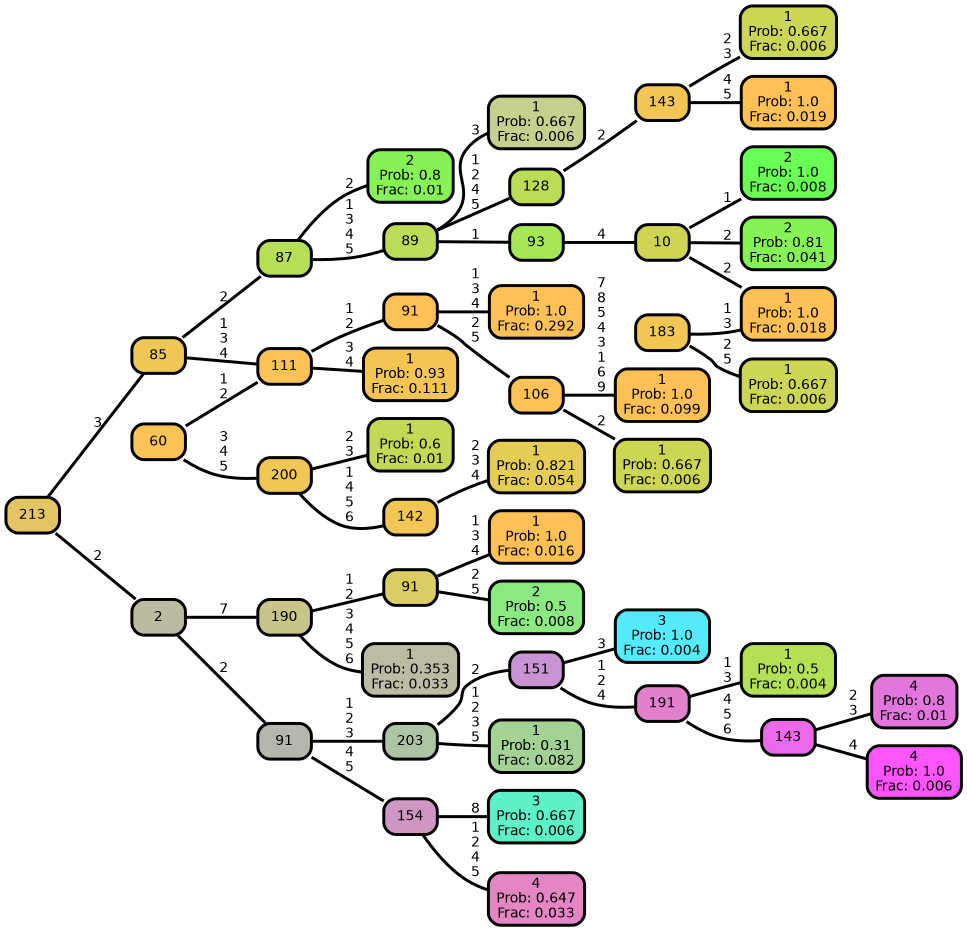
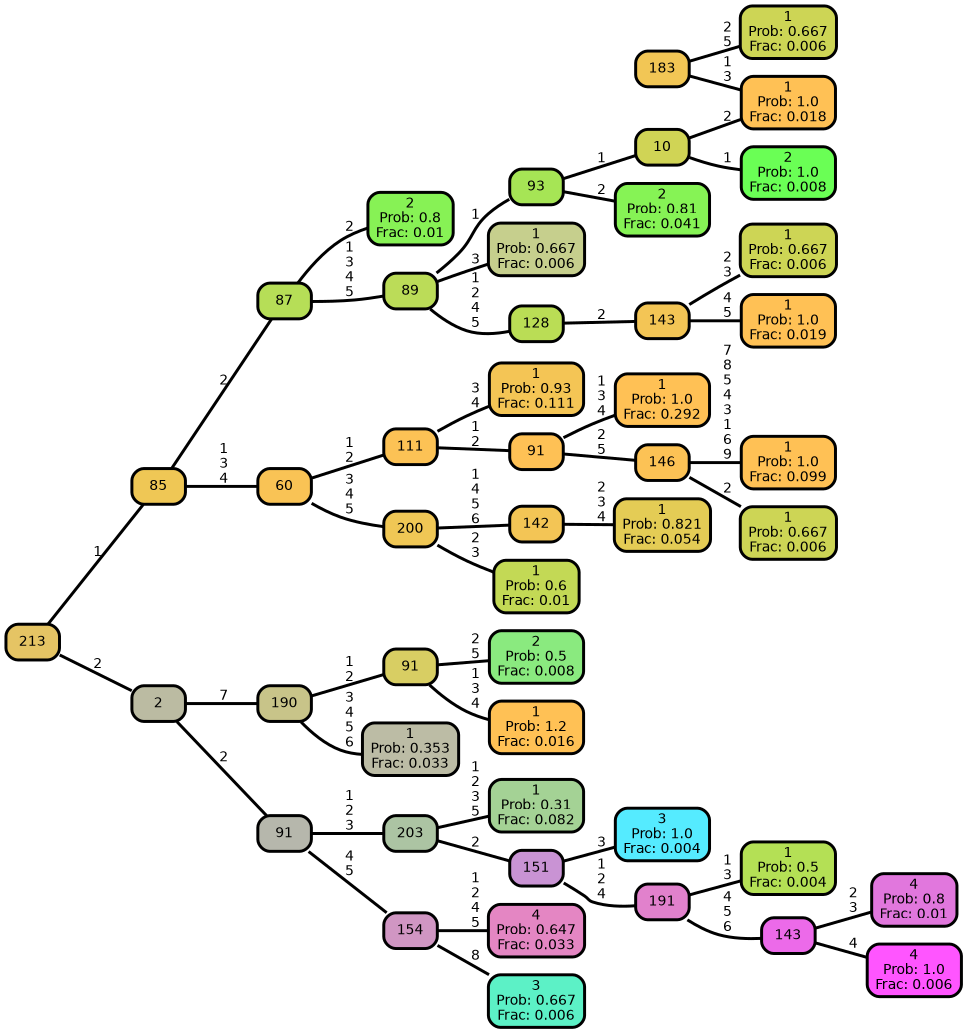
  graph {
    rankdir=LR
    ranksep="0 equally"
    splines=straight
    node [color=black fillcolor="#ffc155" fontcolor=black fontname=helvetica penwidth=3 shape=box style="filled, rounded"]
    edge [color=black fontname=helvetica penwidth=3]
    n1 [fillcolor="#87f255" label="2\nProb: 0.8\nFrac: 0.01"]
    n2 [fillcolor="#b6de57" label=87]
    n3 [fillcolor="#bbdc58" label=89]
    n4 [fillcolor="#c6cf8d" label="1\nProb: 0.667\nFrac: 0.006"]
    n5 [fillcolor="#badd55" label=128]
    n6 [fillcolor="#a6e555" label=93]
    n7 [fillcolor="#f3c555" label=143]
    n8 [fillcolor="#6aff55" label="2\nProb: 1.0\nFrac: 0.008"]
    n9 [fillcolor="#d0d455" label=10]
    n10 [label="1\nProb: 1.0\nFrac: 0.018"]
    n11 [fillcolor="#f2c655" label=183]
    n12 [fillcolor="#cdd555" label="1\nProb: 0.667\nFrac: 0.006"]
    n13 [fillcolor="#86f355" label="2\nProb: 0.81\nFrac: 0.041"]
    n14 [fillcolor="#cdd555" label="1\nProb: 0.667\nFrac: 0.006"]
    n15 [label="1\nProb: 1.0\nFrac: 0.019"]
    n16 [fillcolor="#efc755" label=85]
    n17 [fillcolor="#f9c355" label=60]
    n18 [fillcolor="#fcc255" label=111]
    n19 [fillcolor="#f0c755" label=200]
    n20 [label="1\nProb: 1.0\nFrac: 0.292"]
    n21 [fillcolor="#fec155" label=91]
-   n22 [fillcolor="#fcc255" label=106]
+   n22 [fillcolor="#fcc255" label=146]
    n23 [label="1\nProb: 1.0\nFrac: 0.099"]
    n24 [fillcolor="#cdd555" label="1\nProb: 0.667\nFrac: 0.006"]
    n25 [fillcolor="#f4c555" label="1\nProb: 0.93\nFrac: 0.111"]
    n26 [fillcolor="#c3d955" label="1\nProb: 0.6\nFrac: 0.01"]
    n27 [fillcolor="#f3c555" label=142]
    n28 [fillcolor="#e4cc55" label="1\nProb: 0.821\nFrac: 0.054"]
    n29 [fillcolor="#e5c464" label=213]
    n30 [fillcolor="#bbbba2" label=2]
    n31 [fillcolor="#c8c489" label=190]
    n32 [fillcolor="#b6b7ac" label=91]
-   n33 [label="1\nProb: 1.0\nFrac: 0.016"]
+   n33 [label="1\nProb: 1.2\nFrac: 0.016"]
    n34 [fillcolor="#d8ce63" label=91]
    n35 [fillcolor="#8aea7f" label="2\nProb: 0.5\nFrac: 0.008"]
    n36 [fillcolor="#bcbca5" label="1\nProb: 0.353\nFrac: 0.033"]
    n37 [fillcolor="#acc4a3" label=203]
    n38 [fillcolor="#d096c3" label=154]
    n39 [fillcolor="#55ebff" label="3\nProb: 1.0\nFrac: 0.004"]
    n40 [fillcolor="#c993d4" label=151]
    n41 [fillcolor="#e181cc" label=191]
    n42 [fillcolor="#b4e055" label="1\nProb: 0.5\nFrac: 0.004"]
    n43 [fillcolor="#ec6ae9" label=143]
    n44 [fillcolor="#e177dd" label="4\nProb: 0.8\nFrac: 0.01"]
    n45 [fillcolor="#ff55ff" label="4\nProb: 1.0\nFrac: 0.006"]
    n46 [fillcolor="#a4d295" label="1\nProb: 0.31\nFrac: 0.082"]
    n47 [fillcolor="#5cf1c6" label="3\nProb: 0.667\nFrac: 0.006"]
    n48 [fillcolor="#e486c3" label="4\nProb: 0.647\nFrac: 0.033"]
    subgraph sub_1 {
      rank=same
    }
    n2 -- n1 [label=" 2"]
    n2 -- n3 [label=" 1\n 3\n 4\n 5"]
    n3 -- n4 [label=" 3"]
    n3 -- n5 [label=" 1\n 2\n 4\n 5"]
    n3 -- n6 [label=" 1"]
    n5 -- n7 [label=" 2"]
-   n6 -- n9 [label=" 4"]
-   n9 -- n13 [label=" 2"]
+   n6 -- n9 [label=" 1"]
+   n6 -- n13 [label=" 2"]
    n7 -- n14 [label=" 2\n 3"]
    n7 -- n15 [label=" 4\n 5"]
    n9 -- n8 [label=" 1"]
    n9 -- n10 [label=" 2"]
    n11 -- n10 [label=" 1\n 3"]
    n11 -- n12 [label=" 2\n 5"]
    n16 -- n2 [label=" 2"]
-   n16 -- n18 [label=" 1\n 3\n 4"]
+   n16 -- n17 [label=" 1\n 3\n 4"]
    n17 -- n18 [label=" 1\n 2"]
    n17 -- n19 [label=" 3\n 4\n 5"]
    n18 -- n21 [label=" 1\n 2"]
    n18 -- n25 [label=" 3\n 4"]
    n19 -- n26 [label=" 2\n 3"]
    n19 -- n27 [label=" 1\n 4\n 5\n 6"]
    n21 -- n20 [label=" 1\n 3\n 4"]
    n21 -- n22 [label=" 2\n 5"]
    n22 -- n23 [label=" 7\n 8\n 5\n 4\n 3\n 1\n 6\n 9"]
    n22 -- n24 [label=" 2"]
    n27 -- n28 [label=" 2\n 3\n 4"]
-   n29 -- n16 [label=" 3"]
+   n29 -- n16 [label=" 1"]
    n29 -- n30 [label=" 2"]
    n30 -- n31 [label=" 7"]
    n30 -- n32 [label=" 2"]
    n31 -- n34 [label=" 1\n 2"]
    n31 -- n36 [label=" 3\n 4\n 5\n 6"]
    n32 -- n37 [label=" 1\n 2\n 3"]
    n32 -- n38 [label=" 4\n 5"]
    n34 -- n33 [label=" 1\n 3\n 4"]
    n34 -- n35 [label=" 2\n 5"]
    n37 -- n40 [label=" 2"]
    n37 -- n46 [label=" 1\n 2\n 3\n 5"]
    n38 -- n47 [label=" 8"]
    n38 -- n48 [label=" 1\n 2\n 4\n 5"]
    n40 -- n39 [label=" 3"]
    n40 -- n41 [label=" 1\n 2\n 4"]
    n41 -- n42 [label=" 1\n 3"]
    n41 -- n43 [label=" 4\n 5\n 6"]
    n43 -- n44 [label=" 2\n 3"]
    n43 -- n45 [label=" 4"]
  }
